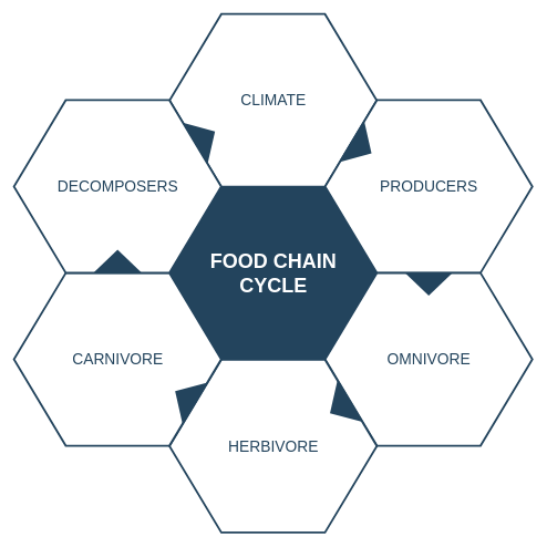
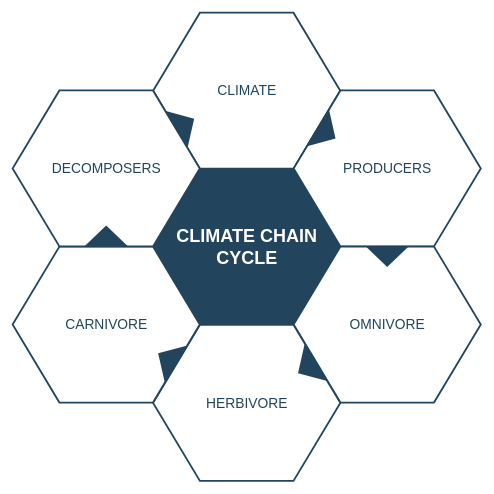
  <mxCell id="0" />
  <mxCell id="1" parent="0" />
- <mxCell id="2" value="&lt;font style=&quot;font-size: 30px&quot; color=&quot;#ffffff&quot;&gt;&lt;b&gt;&lt;span&gt;FOOD CHAIN&lt;/span&gt;&lt;br&gt;&lt;span&gt;CYCLE&lt;/span&gt;&lt;/b&gt;&lt;/font&gt;&lt;br&gt;" style="shape=hexagon;perimeter=hexagonPerimeter2;whiteSpace=wrap;html=1;shadow=0;labelBackgroundColor=none;strokeColor=#23445D;fillColor=#23445D;gradientColor=none;fontFamily=Helvetica;fontSize=23;fontColor=#23445d;align=center;strokeWidth=3;" parent="1" vertex="1"><mxGeometry x="254.579" y="280.798" width="311.842" height="259.868" as="geometry" /></mxCell>
+ <mxCell id="2" value="&lt;font style=&quot;font-size: 30px&quot; color=&quot;#ffffff&quot;&gt;&lt;b&gt;&lt;span&gt;CLIMATE CHAIN&lt;/span&gt;&lt;br&gt;&lt;span&gt;CYCLE&lt;/span&gt;&lt;/b&gt;&lt;/font&gt;&lt;br&gt;" style="shape=hexagon;perimeter=hexagonPerimeter2;whiteSpace=wrap;html=1;shadow=0;labelBackgroundColor=none;strokeColor=#23445D;fillColor=#23445D;gradientColor=none;fontFamily=Helvetica;fontSize=23;fontColor=#23445d;align=center;strokeWidth=3;" parent="1" vertex="1"><mxGeometry x="254.579" y="280.798" width="311.842" height="259.868" as="geometry" /></mxCell>
  <mxCell id="3" value="" style="triangle;whiteSpace=wrap;html=1;shadow=0;labelBackgroundColor=none;strokeColor=none;fillColor=#FFFFFF;fontFamily=Helvetica;fontSize=17;fontColor=#23445d;align=center;rotation=90;gradientColor=none;flipV=1;flipH=1;opacity=20;" parent="1" vertex="1"><mxGeometry x="135.5" y="298.667" width="72" height="152" as="geometry" /></mxCell>
  <mxCell id="4" value="&lt;font style=&quot;font-size: 23px&quot;&gt;CLIMATE&lt;/font&gt;" style="shape=hexagon;perimeter=hexagonPerimeter2;whiteSpace=wrap;html=1;shadow=0;labelBackgroundColor=none;strokeColor=#23445D;fillColor=#ffffff;gradientColor=none;fontFamily=Helvetica;fontSize=23;fontColor=#23445D;align=center;strokeWidth=3;" parent="1" vertex="1"><mxGeometry x="254.579" y="20.667" width="311.842" height="259.868" as="geometry" /></mxCell>
  <mxCell id="5" value="&lt;font style=&quot;font-size: 23px&quot;&gt;PRODUCERS&lt;/font&gt;" style="shape=hexagon;perimeter=hexagonPerimeter2;whiteSpace=wrap;html=1;shadow=0;labelBackgroundColor=none;strokeColor=#23445D;fillColor=#FFFFFF;gradientColor=none;fontFamily=Helvetica;fontSize=23;fontColor=#23445d;align=center;strokeWidth=3;" parent="1" vertex="1"><mxGeometry x="488.658" y="150.2" width="311.842" height="259.868" as="geometry" /></mxCell>
  <mxCell id="6" value="&lt;font style=&quot;font-size: 23px&quot;&gt;OMNIVORE&lt;/font&gt;" style="shape=hexagon;perimeter=hexagonPerimeter2;whiteSpace=wrap;html=1;shadow=0;labelBackgroundColor=none;strokeColor=#23445D;fillColor=#FFFFFF;gradientColor=none;fontFamily=Helvetica;fontSize=23;fontColor=#23445d;align=center;strokeWidth=3;" parent="1" vertex="1"><mxGeometry x="488.658" y="410.265" width="311.842" height="259.868" as="geometry" /></mxCell>
  <mxCell id="7" value="&lt;font style=&quot;font-size: 23px&quot;&gt;HERBIVORE&lt;/font&gt;" style="shape=hexagon;perimeter=hexagonPerimeter2;whiteSpace=wrap;html=1;shadow=0;labelBackgroundColor=none;strokeColor=#23445D;fillColor=#FFFFFF;gradientColor=none;fontFamily=Helvetica;fontSize=23;fontColor=#23445d;align=center;strokeWidth=3;" parent="1" vertex="1"><mxGeometry x="254.579" y="540.798" width="311.842" height="259.868" as="geometry" /></mxCell>
  <mxCell id="8" value="&lt;font style=&quot;font-size: 23px&quot;&gt;CARNIVORE&lt;/font&gt;" style="shape=hexagon;perimeter=hexagonPerimeter2;whiteSpace=wrap;html=1;shadow=0;labelBackgroundColor=none;strokeColor=#23445D;fillColor=#FFFFFF;gradientColor=none;fontFamily=Helvetica;fontSize=23;fontColor=#23445d;align=center;strokeWidth=3;" parent="1" vertex="1"><mxGeometry x="20.5" y="410.265" width="311.842" height="259.868" as="geometry" /></mxCell>
  <mxCell id="9" value="&lt;font style=&quot;font-size: 23px;&quot;&gt;DECOMPOSERS&lt;/font&gt;" style="shape=hexagon;perimeter=hexagonPerimeter2;whiteSpace=wrap;html=1;shadow=0;labelBackgroundColor=none;strokeColor=#23445D;fillColor=#ffffff;gradientColor=none;fontFamily=Helvetica;fontSize=23;fontColor=#23445D;align=center;strokeWidth=3;" parent="1" vertex="1"><mxGeometry x="20.5" y="150.2" width="311.842" height="259.868" as="geometry" /></mxCell>
  <mxCell id="10" value="" style="triangle;whiteSpace=wrap;html=1;shadow=0;labelBackgroundColor=none;strokeColor=none;fillColor=#23445D;fontFamily=Helvetica;fontSize=17;fontColor=#23445d;align=center;rotation=31;gradientColor=none;strokeWidth=3;" parent="1" vertex="1"><mxGeometry x="526" y="184.667" width="35" height="73" as="geometry" /></mxCell>
  <mxCell id="11" value="" style="triangle;whiteSpace=wrap;html=1;shadow=0;labelBackgroundColor=none;strokeColor=none;fillColor=#23445D;fontFamily=Helvetica;fontSize=17;fontColor=#23445d;align=center;rotation=31;gradientColor=none;flipH=1;strokeWidth=3;" parent="1" vertex="1"><mxGeometry x="260.5" y="560.667" width="35" height="73" as="geometry" /></mxCell>
  <mxCell id="12" value="" style="triangle;whiteSpace=wrap;html=1;shadow=0;labelBackgroundColor=none;strokeColor=none;fillColor=#23445D;fontFamily=Helvetica;fontSize=17;fontColor=#23445d;align=center;rotation=329;gradientColor=none;strokeWidth=3;" parent="1" vertex="1"><mxGeometry x="290.5" y="169.667" width="35" height="73" as="geometry" /></mxCell>
  <mxCell id="13" value="" style="triangle;whiteSpace=wrap;html=1;shadow=0;labelBackgroundColor=none;strokeColor=none;fillColor=#23445D;fontFamily=Helvetica;fontSize=17;fontColor=#23445d;align=center;rotation=329;gradientColor=none;flipH=1;strokeWidth=3;" parent="1" vertex="1"><mxGeometry x="493.5" y="575.667" width="35" height="73" as="geometry" /></mxCell>
  <mxCell id="14" value="" style="triangle;whiteSpace=wrap;html=1;shadow=0;labelBackgroundColor=none;strokeColor=none;fillColor=#23445D;fontFamily=Helvetica;fontSize=17;fontColor=#23445d;align=center;rotation=90;gradientColor=none;strokeWidth=3;" parent="1" vertex="1"><mxGeometry x="627.079" y="390.167" width="35" height="73" as="geometry" /></mxCell>
  <mxCell id="15" value="" style="triangle;whiteSpace=wrap;html=1;shadow=0;labelBackgroundColor=none;strokeColor=none;fillColor=#23445D;fontFamily=Helvetica;fontSize=17;fontColor=#23445d;align=center;rotation=90;gradientColor=none;flipH=1;strokeWidth=3;" parent="1" vertex="1"><mxGeometry x="158.921" y="356.167" width="35" height="73" as="geometry" /></mxCell>
